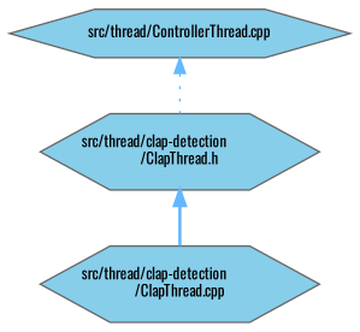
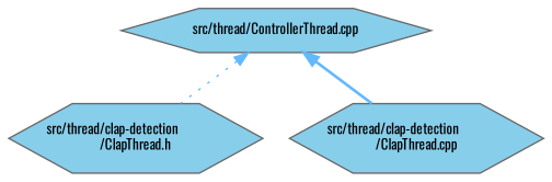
  digraph {
    fontname=Oswald
    node [color=grey40 fillcolor=skyblue fontname=Oswald fontsize=10 shape=hexagon style=filled]
    edge [color=steelblue1 dir=back fontname=Oswald fontsize=10 labelfontname=Helvetica labelfontsize=10]
    n1 [color=gray40 fontcolor=black height=0.2 label="src/thread/clap-detection\l/ClapThread.h" width=0.4]
    n2 [height=0.2 label="src/thread/clap-detection\l/ClapThread.cpp" width=0.4]
    n3 [height=0.2 label="src/thread/ControllerThread.cpp" width=0.4]
-   n1 -> n2 [style=bold]
+   n3 -> n2 [style=bold]
    n3 -> n1 [style=dotted]
  }
